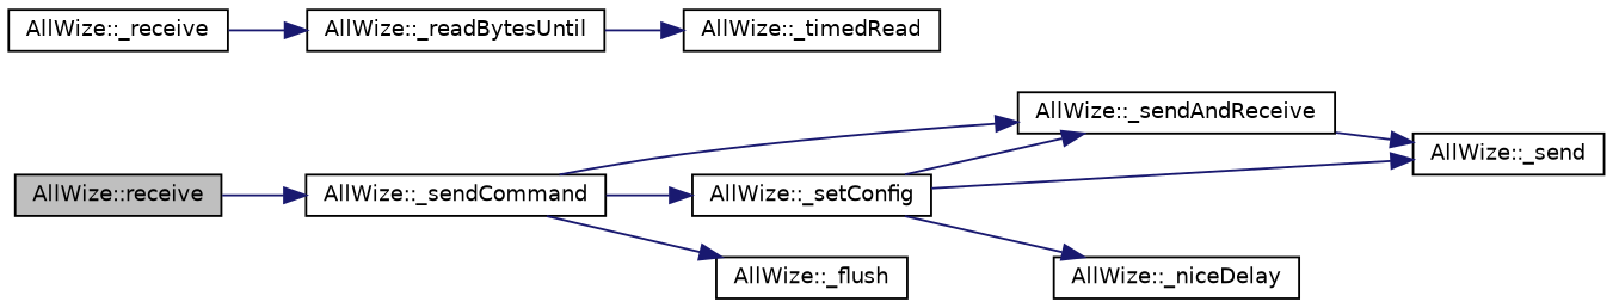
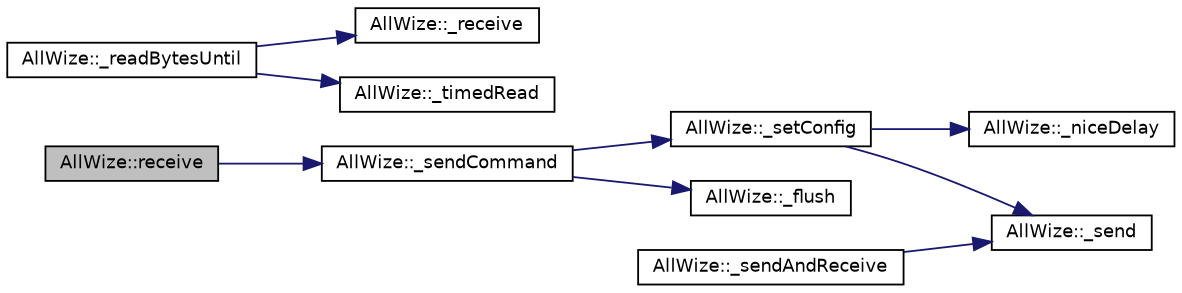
  digraph {
    rankdir=LR
    node [color=black fillcolor=white fontname=Helvetica fontsize=10 shape=record style=filled]
    edge [color=midnightblue fontname=Helvetica fontsize=10 labelfontname=Helvetica labelfontsize=10 style=solid]
    n1 [fillcolor=grey75 fontcolor=black height=0.2 label="AllWize::receive" width=0.4]
    n2 [height=0.2 label="AllWize::_sendCommand" width=0.4]
    n3 [height=0.2 label="AllWize::_setConfig" width=0.4]
    n4 [height=0.2 label="AllWize::_sendAndReceive" width=0.4]
    n5 [height=0.2 label="AllWize::_flush" width=0.4]
    n6 [height=0.2 label="AllWize::_send" width=0.4]
    n7 [height=0.2 label="AllWize::_niceDelay" width=0.4]
    n8 [height=0.2 label="AllWize::_receive" width=0.4]
    n9 [height=0.2 label="AllWize::_readBytesUntil" width=0.4]
    n10 [height=0.2 label="AllWize::_timedRead" width=0.4]
    n1 -> n2
    n2 -> n3
-   n2 -> n4
    n2 -> n5
-   n3 -> n4
    n3 -> n6
    n3 -> n7
    n4 -> n6
-   n8 -> n9
+   n9 -> n8
    n9 -> n10
  }
